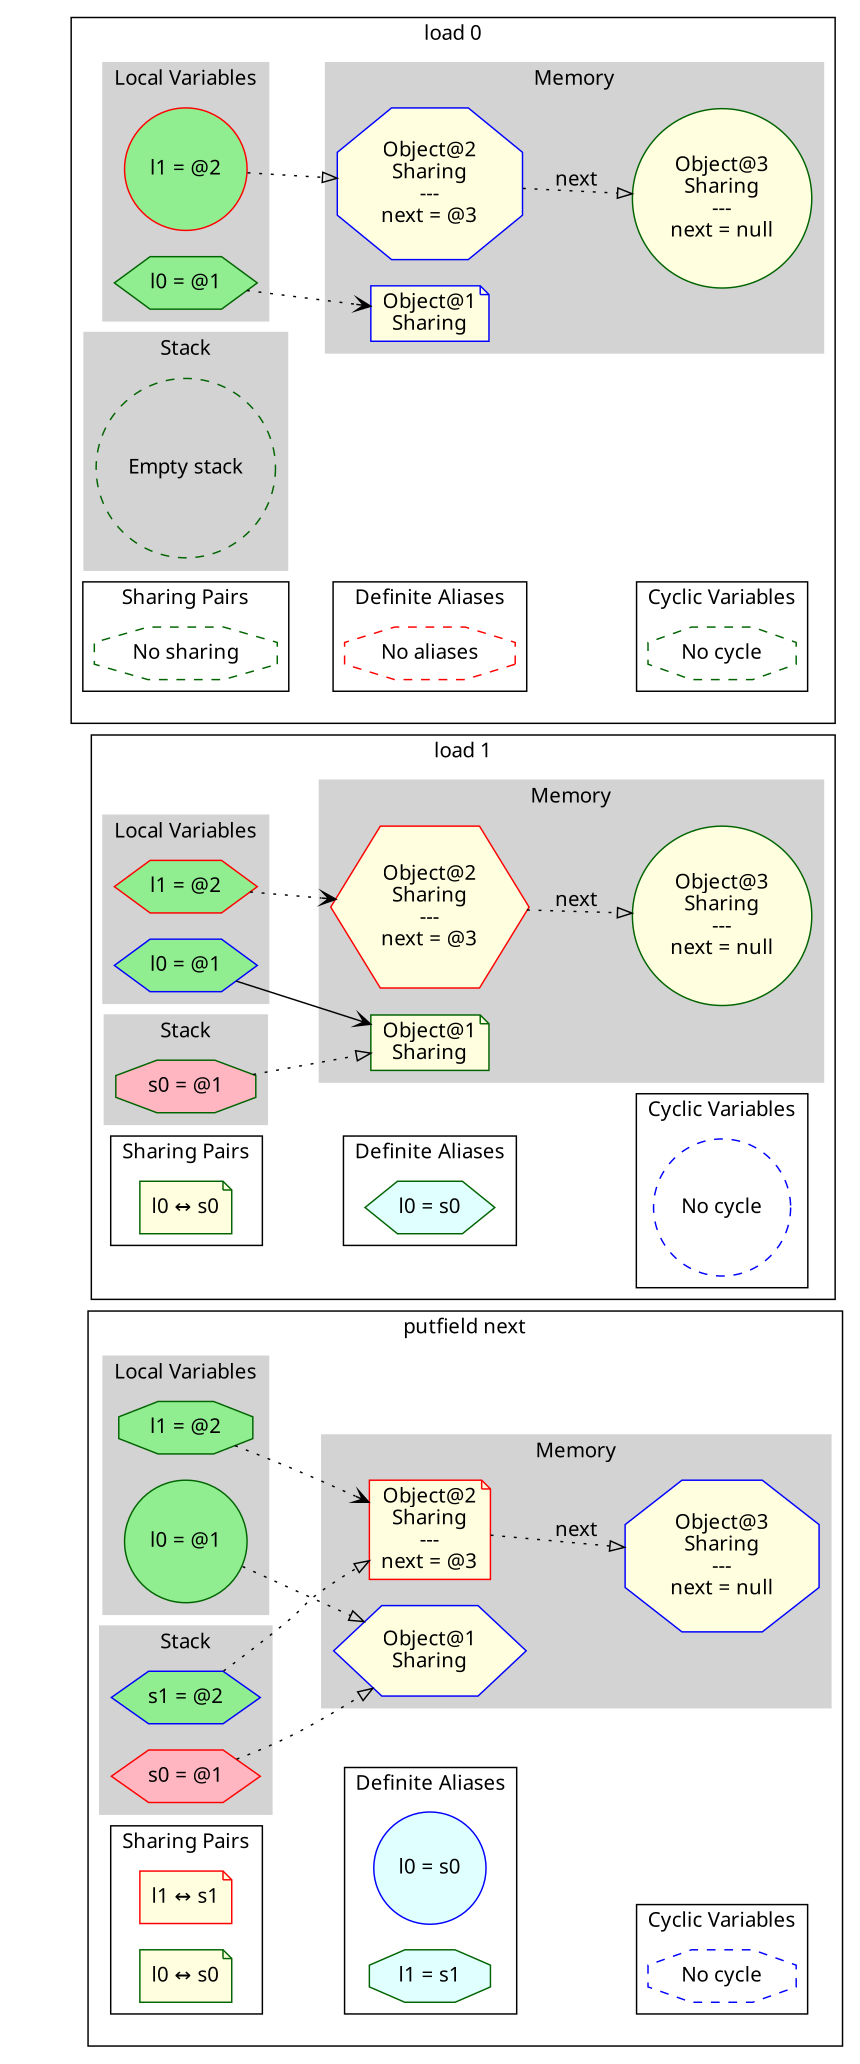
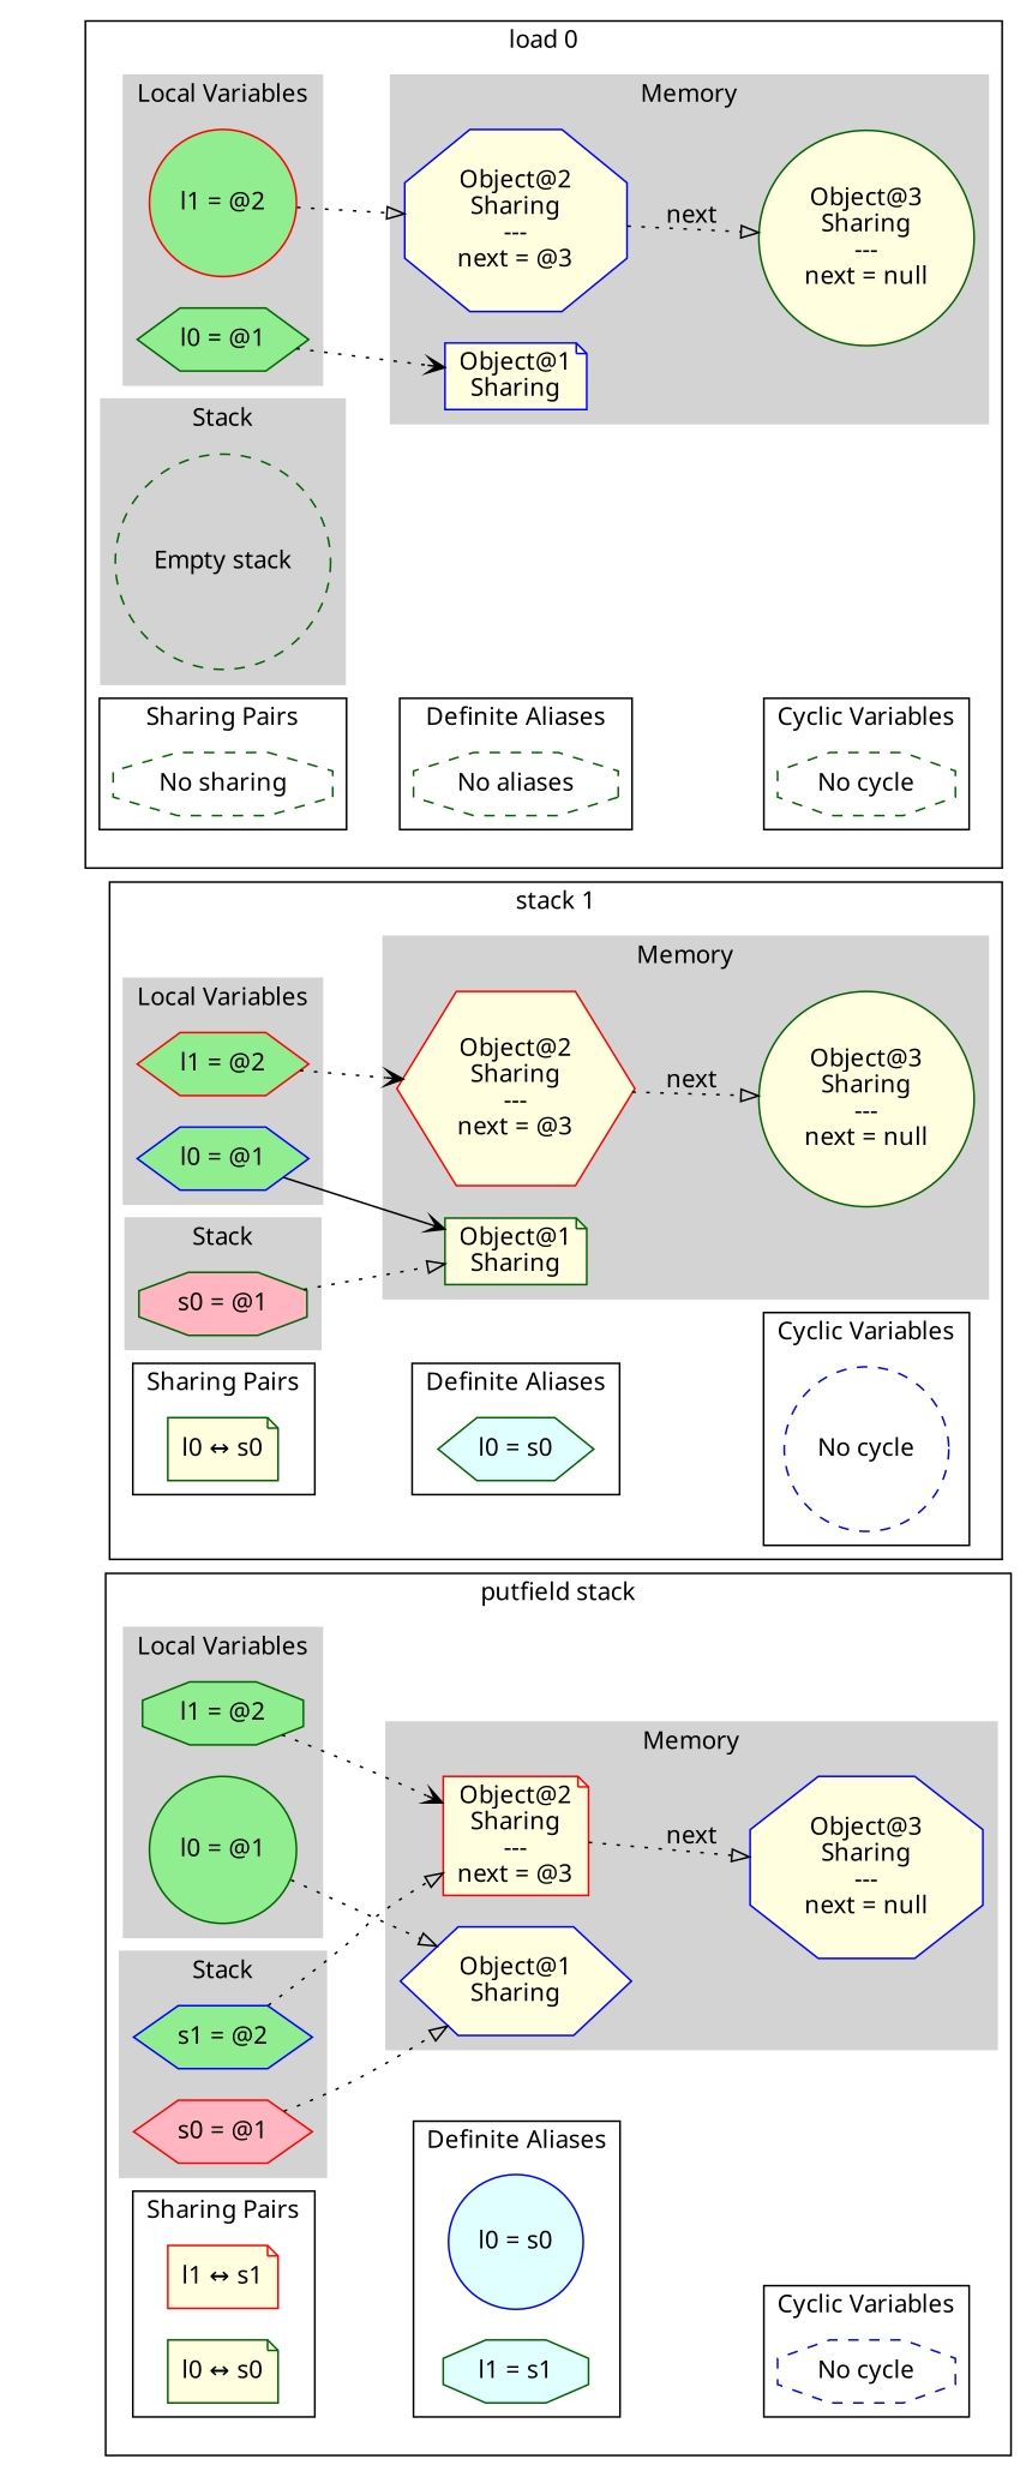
  digraph {
    anchor_start=anchor_530939494748289
    fontname="Noto Sans"
    rankdir=LR
    node [fillcolor=lightyellow fontname="Noto Sans" shape=octagon style=filled color=darkgreen]
    edge [fontname="Noto Sans" style=dotted]
    anchor [fillcolor=lightblue height=0 shape=point style=invis width=0 color=""]
    n2 [fillcolor=lightgreen label="l0 = @1" shape=hexagon]
    n3 [color=red fillcolor=lightgreen label="l1 = @2" shape=circle]
    n4 [fillcolor=white label="Empty stack" shape=circle style=dashed]
    n5 [color=blue label="Object@1\nSharing" shape=note]
    n6 [color=blue label="Object@2\nSharing\n---\nnext = @3\n"]
    n7 [label="Object@3\nSharing\n---\nnext = null\n" shape=circle]
    n8 [fillcolor=white label="No sharing" style=dashed]
-   n9 [color=red fillcolor=white label="No aliases" style=dashed]
+   n9 [fillcolor=white label="No aliases" style=dashed]
    n10 [fillcolor=white label="No cycle" style=dashed]
    anchor_530939492273080 [fillcolor=lightblue shape=point style=invis color=""]
    n12 [color=blue fillcolor=lightgreen label="l0 = @1" shape=hexagon]
    n13 [color=red fillcolor=lightgreen label="l1 = @2" shape=hexagon]
    n14 [fillcolor=lightpink label="s0 = @1"]
    n15 [label="Object@1\nSharing" shape=note]
    n16 [color=red label="Object@2\nSharing\n---\nnext = @3\n" shape=hexagon]
    n17 [label="Object@3\nSharing\n---\nnext = null\n" shape=circle]
    n18 [label="l0 ↔ s0" shape=note]
    n19 [fillcolor=lightcyan label="l0 = s0" shape=hexagon]
    n20 [color=blue fillcolor=white label="No cycle" shape=circle style=dashed]
    anchor_530939493602757 [fillcolor=lightblue shape=point style=invis color=""]
    n22 [fillcolor=lightgreen label="l0 = @1" shape=circle]
    n23 [fillcolor=lightgreen label="l1 = @2"]
    n24 [color=red fillcolor=lightpink label="s0 = @1" shape=hexagon]
    n25 [color=blue fillcolor=lightgreen label="s1 = @2" shape=hexagon]
    n26 [color=blue label="Object@1\nSharing" shape=hexagon]
    n27 [color=red label="Object@2\nSharing\n---\nnext = @3\n" shape=note]
    n28 [color=blue label="Object@3\nSharing\n---\nnext = null\n"]
    n29 [color=red label="l1 ↔ s1" shape=note]
    n30 [label="l0 ↔ s0" shape=note]
    n31 [color=blue fillcolor=lightcyan label="l0 = s0" shape=circle]
    n32 [fillcolor=lightcyan label="l1 = s1"]
    n33 [color=blue fillcolor=white label="No cycle" style=dashed]
    anchor_530939494748289 [fillcolor=lightblue shape=point style=invis color=""]
    anchor_start [fillcolor=lightblue shape=point style=invis color=""]
    subgraph cluster_1 {
      style=invis
      anchor
    }
    subgraph cluster_2 {
      label="load 0"
      anchor_530939492273080
      subgraph cluster_3 {
        color=lightgrey
        label="Local Variables"
        style=filled
        n2
        n3
      }
      subgraph cluster_4 {
        color=lightgrey
        label=Stack
        style=filled
        n4
      }
      subgraph cluster_5 {
        color=lightgrey
        label=Memory
        style=filled
        n5
        n6
        n7
      }
      subgraph cluster_6 {
        label="Sharing Pairs"
        n8
      }
      subgraph cluster_7 {
        label="Definite Aliases"
        n9
      }
      subgraph cluster_8 {
        label="Cyclic Variables"
        n10
      }
    }
    subgraph cluster_9 {
-     label="load 1"
+     label="stack 1"
      anchor_530939493602757
      subgraph cluster_10 {
        color=lightgrey
        label="Local Variables"
        style=filled
        n12
        n13
      }
      subgraph cluster_11 {
        color=lightgrey
        label=Stack
        style=filled
        n14
      }
      subgraph cluster_12 {
        color=lightgrey
        label=Memory
        style=filled
        n15
        n16
        n17
      }
      subgraph cluster_13 {
        label="Sharing Pairs"
        n18
      }
      subgraph cluster_14 {
        label="Definite Aliases"
        n19
      }
      subgraph cluster_15 {
        label="Cyclic Variables"
        n20
      }
    }
    subgraph cluster_16 {
-     label="putfield next"
+     label="putfield stack"
      anchor_530939494748289
      subgraph cluster_17 {
        color=lightgrey
        label="Local Variables"
        style=filled
        n22
        n23
      }
      subgraph cluster_18 {
        color=lightgrey
        label=Stack
        style=filled
        n24
        n25
      }
      subgraph cluster_19 {
        color=lightgrey
        label=Memory
        style=filled
        n26
        n27
        n28
      }
      subgraph cluster_20 {
        label="Sharing Pairs"
        n29
        n30
      }
      subgraph cluster_21 {
        label="Definite Aliases"
        n31
        n32
      }
      subgraph cluster_22 {
        label="Cyclic Variables"
        n33
      }
    }
    n2 -> n5 [arrowhead=vee]
    n3 -> n6 [arrowhead=onormal]
    n6 -> n7 [arrowhead=onormal label=next]
    n8 -> n9 [style=invis weight=10]
    n9 -> n10 [style=invis weight=10]
    n12 -> n15 [arrowhead=vee style=solid]
    n13 -> n16 [arrowhead=vee]
    n14 -> n15 [arrowhead=onormal]
    n16 -> n17 [arrowhead=onormal label=next]
    n18 -> n19 [style=invis weight=10]
    n19 -> n20 [style=invis weight=10]
    n22 -> n26 [arrowhead=onormal]
    n23 -> n27 [arrowhead=vee]
    n24 -> n26 [arrowhead=onormal]
    n25 -> n27 [arrowhead=onormal]
    n27 -> n28 [arrowhead=onormal label=next]
    n30 -> n32 [style=invis weight=10]
    n32 -> n33 [style=invis weight=10]
    anchor_start -> anchor_530939492273080 [style=invis]
    anchor_start -> anchor_530939493602757 [style=invis]
    anchor_start -> anchor_530939494748289 [style=invis]
  }
